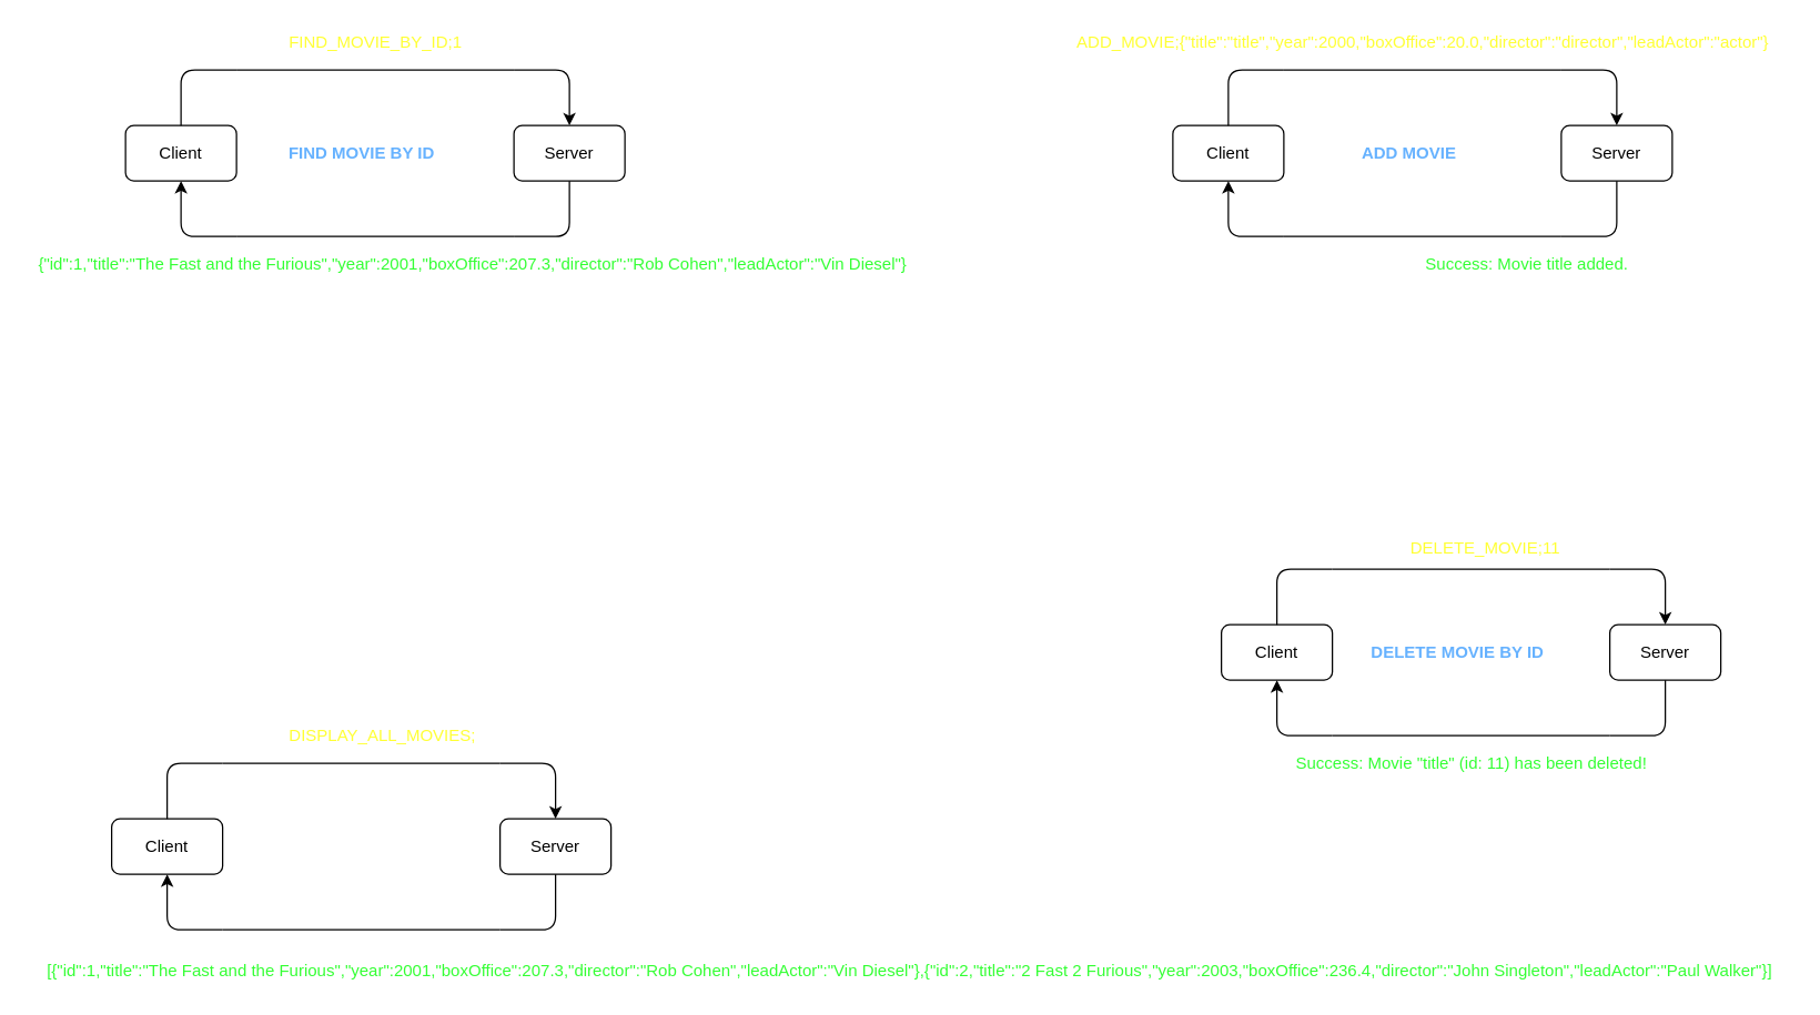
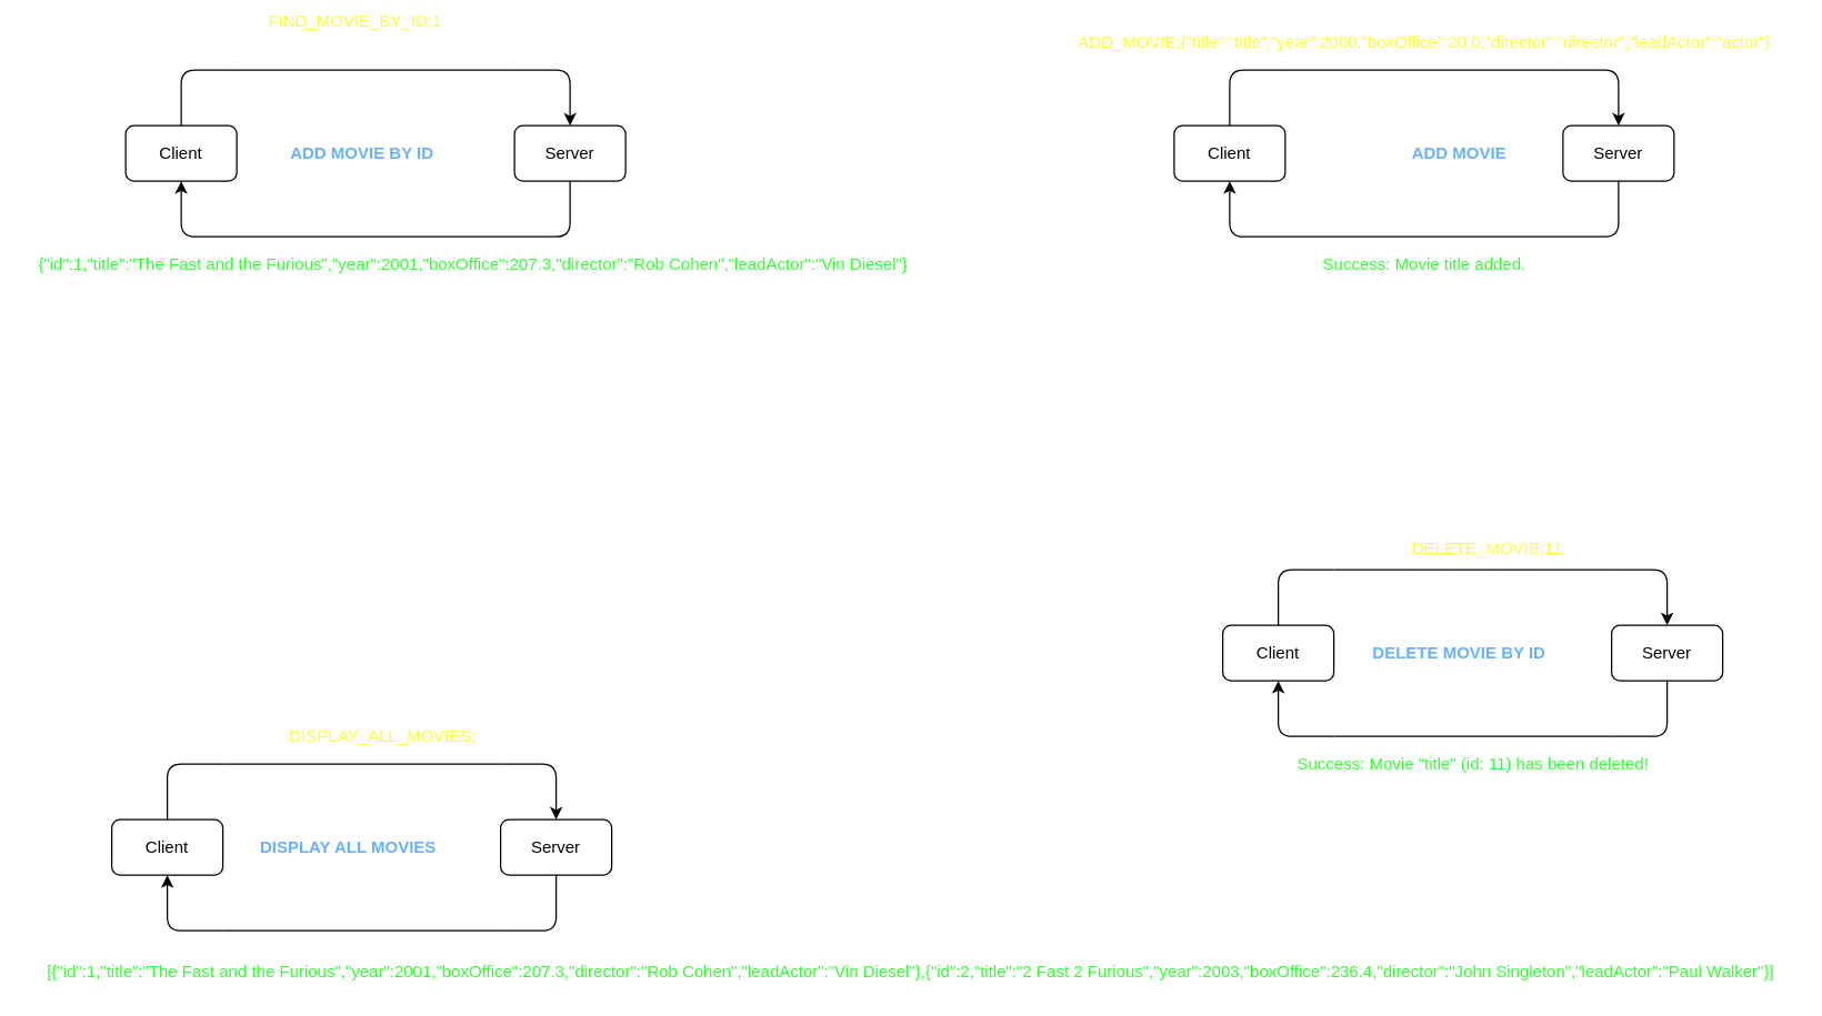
  <mxCell id="0" />
  <mxCell id="1" parent="0" />
  <mxCell id="2" value="Client" style="rounded=1;whiteSpace=wrap;html=1;" vertex="1" parent="1"><mxGeometry x="90" y="90" width="80" height="40" as="geometry" /></mxCell>
  <mxCell id="3" value="Server" style="rounded=1;whiteSpace=wrap;html=1;" vertex="1" parent="1"><mxGeometry x="370" y="90" width="80" height="40" as="geometry" /></mxCell>
  <mxCell id="4" value="" style="endArrow=none;html=1;exitX=0.5;exitY=0;exitDx=0;exitDy=0;" edge="1" parent="1" source="2"><mxGeometry width="50" height="50" relative="1" as="geometry"><mxPoint x="440" y="270" as="sourcePoint" /><mxPoint x="170" y="50" as="targetPoint" /><Array as="points"><mxPoint x="130" y="50" /></Array></mxGeometry></mxCell>
  <mxCell id="5" value="" style="endArrow=none;html=1;exitX=0.5;exitY=0;exitDx=0;exitDy=0;" edge="1" parent="1"><mxGeometry width="50" height="50" relative="1" as="geometry"><mxPoint x="370" y="170" as="sourcePoint" /><mxPoint x="410" y="130" as="targetPoint" /><Array as="points"><mxPoint x="410" y="170" /></Array></mxGeometry></mxCell>
  <mxCell id="6" value="" style="endArrow=none;html=1;" edge="1" parent="1"><mxGeometry width="50" height="50" relative="1" as="geometry"><mxPoint x="170" y="50" as="sourcePoint" /><mxPoint x="370" y="50" as="targetPoint" /></mxGeometry></mxCell>
  <mxCell id="7" value="" style="endArrow=classic;html=1;entryX=0.5;entryY=0;entryDx=0;entryDy=0;" edge="1" parent="1" target="3"><mxGeometry width="50" height="50" relative="1" as="geometry"><mxPoint x="370" y="50" as="sourcePoint" /><mxPoint x="420" y="0" as="targetPoint" /><Array as="points"><mxPoint x="410" y="50" /></Array></mxGeometry></mxCell>
  <mxCell id="8" value="" style="endArrow=classic;html=1;entryX=0.5;entryY=1;entryDx=0;entryDy=0;" edge="1" parent="1" target="2"><mxGeometry width="50" height="50" relative="1" as="geometry"><mxPoint x="170" y="170" as="sourcePoint" /><mxPoint x="170" y="190" as="targetPoint" /><Array as="points"><mxPoint x="130" y="170" /></Array></mxGeometry></mxCell>
  <mxCell id="9" value="" style="endArrow=none;html=1;" edge="1" parent="1"><mxGeometry width="50" height="50" relative="1" as="geometry"><mxPoint x="170" y="170" as="sourcePoint" /><mxPoint x="370" y="170" as="targetPoint" /></mxGeometry></mxCell>
- <mxCell id="10" value="FIND MOVIE BY ID" style="text;html=1;align=center;verticalAlign=middle;resizable=0;points=[];autosize=1;strokeColor=none;fillColor=none;strokeWidth=1;fontStyle=1;fontColor=#66B2FF;" vertex="1" parent="1"><mxGeometry x="200" y="100" width="120" height="20" as="geometry" /></mxCell>
- <mxCell id="11" value="FIND_MOVIE_BY_ID;1" style="text;html=1;align=center;verticalAlign=middle;resizable=0;points=[];autosize=1;strokeColor=none;fillColor=none;fontColor=#FFFF33;" vertex="1" parent="1"><mxGeometry x="200" y="20" width="140" height="20" as="geometry" /></mxCell>
+ <mxCell id="10" value="ADD MOVIE BY ID" style="text;html=1;align=center;verticalAlign=middle;resizable=0;points=[];autosize=1;strokeColor=none;fillColor=none;strokeWidth=1;fontStyle=1;fontColor=#66B2FF;" vertex="1" parent="1"><mxGeometry x="200" y="100" width="120" height="20" as="geometry" /></mxCell>
+ <mxCell id="11" value="FIND_MOVIE_BY_ID;1" style="text;html=1;align=center;verticalAlign=middle;resizable=0;points=[];autosize=1;strokeColor=none;fillColor=none;fontColor=#FFFF33;" vertex="1" parent="1"><mxGeometry x="185" y="5" width="140" height="20" as="geometry" /></mxCell>
  <mxCell id="12" value="{&quot;id&quot;:1,&quot;title&quot;:&quot;The Fast and the Furious&quot;,&quot;year&quot;:2001,&quot;boxOffice&quot;:207.3,&quot;director&quot;:&quot;Rob Cohen&quot;,&quot;leadActor&quot;:&quot;Vin Diesel&quot;}" style="text;html=1;align=center;verticalAlign=middle;resizable=0;points=[];autosize=1;strokeColor=none;fillColor=none;fontColor=#33FF33;" vertex="1" parent="1"><mxGeometry x="20" y="180" width="640" height="20" as="geometry" /></mxCell>
  <mxCell id="13" value="Client" style="rounded=1;whiteSpace=wrap;html=1;" vertex="1" parent="1"><mxGeometry x="80" y="590" width="80" height="40" as="geometry" /></mxCell>
  <mxCell id="14" value="Server" style="rounded=1;whiteSpace=wrap;html=1;" vertex="1" parent="1"><mxGeometry x="360" y="590" width="80" height="40" as="geometry" /></mxCell>
  <mxCell id="15" value="" style="endArrow=none;html=1;exitX=0.5;exitY=0;exitDx=0;exitDy=0;" edge="1" source="13" parent="1"><mxGeometry width="50" height="50" relative="1" as="geometry"><mxPoint x="430" y="770" as="sourcePoint" /><mxPoint x="160" y="550" as="targetPoint" /><Array as="points"><mxPoint x="120" y="550" /></Array></mxGeometry></mxCell>
  <mxCell id="16" value="" style="endArrow=none;html=1;exitX=0.5;exitY=0;exitDx=0;exitDy=0;" edge="1" parent="1"><mxGeometry width="50" height="50" relative="1" as="geometry"><mxPoint x="360" y="670" as="sourcePoint" /><mxPoint x="400" y="630" as="targetPoint" /><Array as="points"><mxPoint x="400" y="670" /></Array></mxGeometry></mxCell>
  <mxCell id="17" value="" style="endArrow=none;html=1;" edge="1" parent="1"><mxGeometry width="50" height="50" relative="1" as="geometry"><mxPoint x="160" y="550" as="sourcePoint" /><mxPoint x="360" y="550" as="targetPoint" /></mxGeometry></mxCell>
  <mxCell id="18" value="" style="endArrow=classic;html=1;entryX=0.5;entryY=0;entryDx=0;entryDy=0;" edge="1" target="14" parent="1"><mxGeometry width="50" height="50" relative="1" as="geometry"><mxPoint x="360" y="550" as="sourcePoint" /><mxPoint x="410" y="500" as="targetPoint" /><Array as="points"><mxPoint x="400" y="550" /></Array></mxGeometry></mxCell>
  <mxCell id="19" value="" style="endArrow=classic;html=1;entryX=0.5;entryY=1;entryDx=0;entryDy=0;" edge="1" target="13" parent="1"><mxGeometry width="50" height="50" relative="1" as="geometry"><mxPoint x="160" y="670" as="sourcePoint" /><mxPoint x="160" y="690" as="targetPoint" /><Array as="points"><mxPoint x="120" y="670" /></Array></mxGeometry></mxCell>
  <mxCell id="20" value="" style="endArrow=none;html=1;" edge="1" parent="1"><mxGeometry width="50" height="50" relative="1" as="geometry"><mxPoint x="160" y="670" as="sourcePoint" /><mxPoint x="360" y="670" as="targetPoint" /></mxGeometry></mxCell>
+ <mxCell id="21" value="DISPLAY ALL MOVIES" style="text;html=1;align=center;verticalAlign=middle;resizable=0;points=[];autosize=1;strokeColor=none;fillColor=none;strokeWidth=1;fontStyle=1;fontColor=#66B2FF;" vertex="1" parent="1"><mxGeometry x="180" y="600" width="140" height="20" as="geometry" /></mxCell>
  <mxCell id="22" value="DISPLAY_ALL_MOVIES;" style="text;html=1;align=center;verticalAlign=middle;resizable=0;points=[];autosize=1;strokeColor=none;fillColor=none;fontColor=#FFFF33;" vertex="1" parent="1"><mxGeometry x="200" y="520" width="150" height="20" as="geometry" /></mxCell>
  <mxCell id="23" value="&amp;nbsp;[{&quot;id&quot;:1,&quot;title&quot;:&quot;The Fast and the Furious&quot;,&quot;year&quot;:2001,&quot;boxOffice&quot;:207.3,&quot;director&quot;:&quot;Rob Cohen&quot;,&quot;leadActor&quot;:&quot;Vin Diesel&quot;},{&quot;id&quot;:2,&quot;title&quot;:&quot;2 Fast 2 Furious&quot;,&quot;year&quot;:2003,&quot;boxOffice&quot;:236.4,&quot;director&quot;:&quot;John Singleton&quot;,&quot;leadActor&quot;:&quot;Paul Walker&quot;}]&amp;nbsp;" style="text;html=1;align=center;verticalAlign=middle;resizable=0;points=[];autosize=1;strokeColor=none;fillColor=none;fontColor=#33FF33;" vertex="1" parent="1"><mxGeometry x="20" y="690" width="1270" height="20" as="geometry" /></mxCell>
  <mxCell id="24" value="Client" style="rounded=1;whiteSpace=wrap;html=1;" vertex="1" parent="1"><mxGeometry x="845" y="90" width="80" height="40" as="geometry" /></mxCell>
  <mxCell id="25" value="Server" style="rounded=1;whiteSpace=wrap;html=1;" vertex="1" parent="1"><mxGeometry x="1125" y="90" width="80" height="40" as="geometry" /></mxCell>
  <mxCell id="26" value="" style="endArrow=none;html=1;exitX=0.5;exitY=0;exitDx=0;exitDy=0;" edge="1" source="24" parent="1"><mxGeometry width="50" height="50" relative="1" as="geometry"><mxPoint x="1195" y="270" as="sourcePoint" /><mxPoint x="925" y="50" as="targetPoint" /><Array as="points"><mxPoint x="885" y="50" /></Array></mxGeometry></mxCell>
  <mxCell id="27" value="" style="endArrow=none;html=1;exitX=0.5;exitY=0;exitDx=0;exitDy=0;" edge="1" parent="1"><mxGeometry width="50" height="50" relative="1" as="geometry"><mxPoint x="1125" y="170" as="sourcePoint" /><mxPoint x="1165" y="130" as="targetPoint" /><Array as="points"><mxPoint x="1165" y="170" /></Array></mxGeometry></mxCell>
  <mxCell id="28" value="" style="endArrow=none;html=1;" edge="1" parent="1"><mxGeometry width="50" height="50" relative="1" as="geometry"><mxPoint x="925" y="50" as="sourcePoint" /><mxPoint x="1125" y="50" as="targetPoint" /></mxGeometry></mxCell>
  <mxCell id="29" value="" style="endArrow=classic;html=1;entryX=0.5;entryY=0;entryDx=0;entryDy=0;" edge="1" target="25" parent="1"><mxGeometry width="50" height="50" relative="1" as="geometry"><mxPoint x="1125" y="50" as="sourcePoint" /><mxPoint x="1175" y="0" as="targetPoint" /><Array as="points"><mxPoint x="1165" y="50" /></Array></mxGeometry></mxCell>
  <mxCell id="30" value="" style="endArrow=classic;html=1;entryX=0.5;entryY=1;entryDx=0;entryDy=0;" edge="1" target="24" parent="1"><mxGeometry width="50" height="50" relative="1" as="geometry"><mxPoint x="925" y="170" as="sourcePoint" /><mxPoint x="925" y="190" as="targetPoint" /><Array as="points"><mxPoint x="885" y="170" /></Array></mxGeometry></mxCell>
  <mxCell id="31" value="" style="endArrow=none;html=1;" edge="1" parent="1"><mxGeometry width="50" height="50" relative="1" as="geometry"><mxPoint x="925" y="170" as="sourcePoint" /><mxPoint x="1125" y="170" as="targetPoint" /></mxGeometry></mxCell>
- <mxCell id="32" value="ADD MOVIE" style="text;html=1;align=center;verticalAlign=middle;resizable=0;points=[];autosize=1;strokeColor=none;fillColor=none;strokeWidth=1;fontStyle=1;fontColor=#66B2FF;" vertex="1" parent="1"><mxGeometry x="975" y="100" width="80" height="20" as="geometry" /></mxCell>
+ <mxCell id="32" value="ADD MOVIE" style="text;html=1;align=center;verticalAlign=middle;resizable=0;points=[];autosize=1;strokeColor=none;fillColor=none;strokeWidth=1;fontStyle=1;fontColor=#66B2FF;" vertex="1" parent="1"><mxGeometry x="1010" y="100" width="80" height="20" as="geometry" /></mxCell>
  <mxCell id="33" value="ADD_MOVIE;{&quot;title&quot;:&quot;title&quot;,&quot;year&quot;:2000,&quot;boxOffice&quot;:20.0,&quot;director&quot;:&quot;director&quot;,&quot;leadActor&quot;:&quot;actor&quot;}" style="text;html=1;align=center;verticalAlign=middle;resizable=0;points=[];autosize=1;strokeColor=none;fillColor=none;fontColor=#FFFF33;" vertex="1" parent="1"><mxGeometry x="770" y="20" width="510" height="20" as="geometry" /></mxCell>
- <mxCell id="34" value="Success: Movie title added." style="text;html=1;align=center;verticalAlign=middle;resizable=0;points=[];autosize=1;strokeColor=none;fillColor=none;fontColor=#33FF33;" vertex="1" parent="1"><mxGeometry x="1020" y="180" width="160" height="20" as="geometry" /></mxCell>
+ <mxCell id="34" value="Success: Movie title added." style="text;html=1;align=center;verticalAlign=middle;resizable=0;points=[];autosize=1;strokeColor=none;fillColor=none;fontColor=#33FF33;" vertex="1" parent="1"><mxGeometry x="945" y="180" width="160" height="20" as="geometry" /></mxCell>
  <mxCell id="35" value="Client" style="rounded=1;whiteSpace=wrap;html=1;" vertex="1" parent="1"><mxGeometry x="880" y="450" width="80" height="40" as="geometry" /></mxCell>
  <mxCell id="36" value="Server" style="rounded=1;whiteSpace=wrap;html=1;" vertex="1" parent="1"><mxGeometry x="1160" y="450" width="80" height="40" as="geometry" /></mxCell>
  <mxCell id="37" value="" style="endArrow=none;html=1;exitX=0.5;exitY=0;exitDx=0;exitDy=0;" edge="1" source="35" parent="1"><mxGeometry width="50" height="50" relative="1" as="geometry"><mxPoint x="1230" y="630" as="sourcePoint" /><mxPoint x="960" y="410" as="targetPoint" /><Array as="points"><mxPoint x="920" y="410" /></Array></mxGeometry></mxCell>
  <mxCell id="38" value="" style="endArrow=none;html=1;exitX=0.5;exitY=0;exitDx=0;exitDy=0;" edge="1" parent="1"><mxGeometry width="50" height="50" relative="1" as="geometry"><mxPoint x="1160" y="530" as="sourcePoint" /><mxPoint x="1200" y="490" as="targetPoint" /><Array as="points"><mxPoint x="1200" y="530" /></Array></mxGeometry></mxCell>
  <mxCell id="39" value="" style="endArrow=none;html=1;" edge="1" parent="1"><mxGeometry width="50" height="50" relative="1" as="geometry"><mxPoint x="960" y="410" as="sourcePoint" /><mxPoint x="1160" y="410" as="targetPoint" /></mxGeometry></mxCell>
  <mxCell id="40" value="" style="endArrow=classic;html=1;entryX=0.5;entryY=0;entryDx=0;entryDy=0;" edge="1" target="36" parent="1"><mxGeometry width="50" height="50" relative="1" as="geometry"><mxPoint x="1160" y="410" as="sourcePoint" /><mxPoint x="1210" y="360" as="targetPoint" /><Array as="points"><mxPoint x="1200" y="410" /></Array></mxGeometry></mxCell>
  <mxCell id="41" value="" style="endArrow=classic;html=1;entryX=0.5;entryY=1;entryDx=0;entryDy=0;" edge="1" target="35" parent="1"><mxGeometry width="50" height="50" relative="1" as="geometry"><mxPoint x="960" y="530" as="sourcePoint" /><mxPoint x="960" y="550" as="targetPoint" /><Array as="points"><mxPoint x="920" y="530" /></Array></mxGeometry></mxCell>
  <mxCell id="42" value="" style="endArrow=none;html=1;" edge="1" parent="1"><mxGeometry width="50" height="50" relative="1" as="geometry"><mxPoint x="960" y="530" as="sourcePoint" /><mxPoint x="1160" y="530" as="targetPoint" /></mxGeometry></mxCell>
  <mxCell id="43" value="DELETE MOVIE BY ID" style="text;html=1;align=center;verticalAlign=middle;resizable=0;points=[];autosize=1;strokeColor=none;fillColor=none;strokeWidth=1;fontStyle=1;fontColor=#66B2FF;" vertex="1" parent="1"><mxGeometry x="980" y="460" width="140" height="20" as="geometry" /></mxCell>
  <mxCell id="44" value="DELETE_MOVIE;11" style="text;html=1;align=center;verticalAlign=middle;resizable=0;points=[];autosize=1;strokeColor=none;fillColor=none;fontColor=#FFFF33;" vertex="1" parent="1"><mxGeometry x="1010" y="385" width="120" height="20" as="geometry" /></mxCell>
  <mxCell id="45" value="Success: Movie &quot;title&quot; (id: 11) has been deleted!" style="text;html=1;align=center;verticalAlign=middle;resizable=0;points=[];autosize=1;strokeColor=none;fillColor=none;fontColor=#33FF33;" vertex="1" parent="1"><mxGeometry x="925" y="540" width="270" height="20" as="geometry" /></mxCell>
